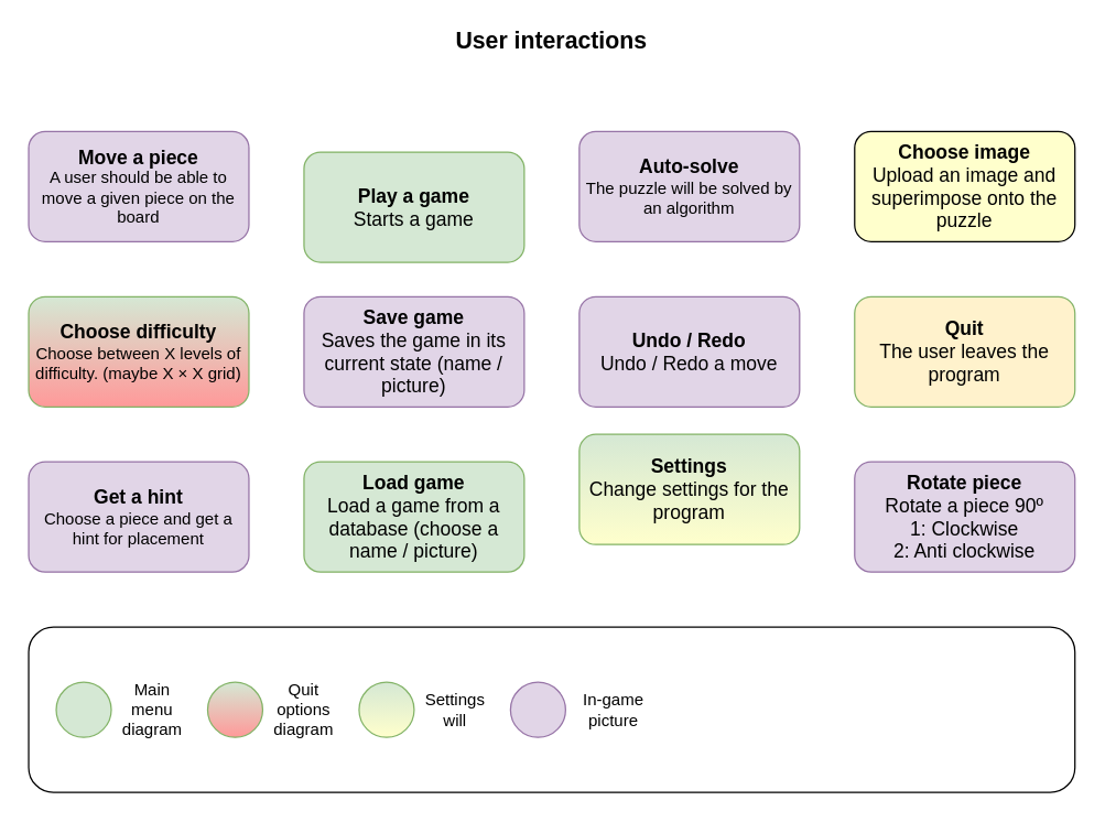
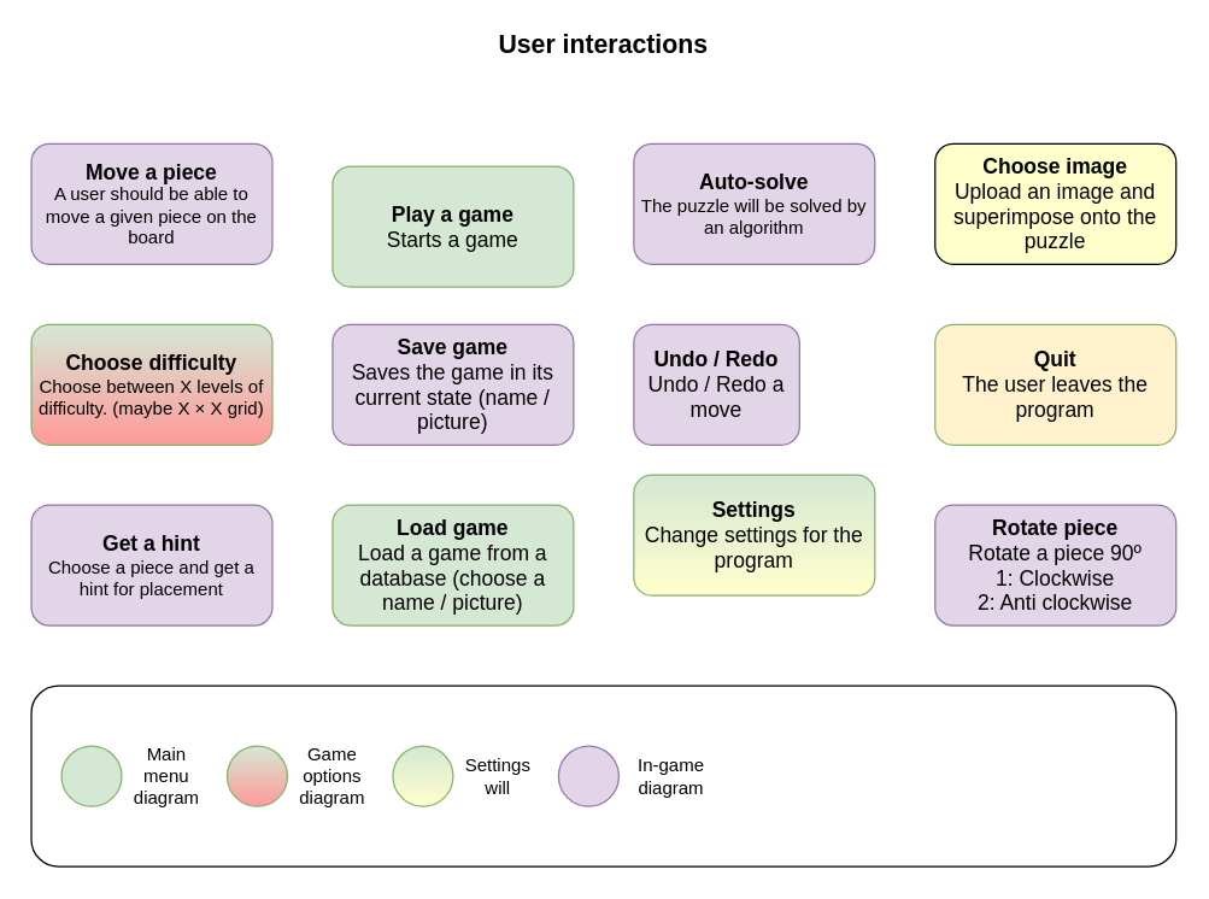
  <mxCell id="0" />
  <mxCell id="1" parent="0" />
  <mxCell id="2" value="&lt;b&gt;&lt;font style=&quot;font-size: 14px&quot;&gt;Move a piece&lt;/font&gt;&lt;/b&gt;&lt;br&gt;A user should be able to move a given piece on the board" style="rounded=1;whiteSpace=wrap;html=1;fillColor=#e1d5e7;strokeColor=#9673a6;" parent="1" vertex="1"><mxGeometry x="20" y="95" width="160" height="80" as="geometry" /></mxCell>
  <mxCell id="3" value="&lt;span style=&quot;font-size: 14px&quot;&gt;&lt;b&gt;Choose&amp;nbsp;difficulty&lt;/b&gt;&lt;/span&gt;&lt;br&gt;Choose between X levels of difficulty. (maybe X × X grid)" style="rounded=1;whiteSpace=wrap;html=1;fillColor=#d5e8d4;strokeColor=#82b366;gradientColor=#FF9999;" parent="1" vertex="1"><mxGeometry x="20" y="215" width="160" height="80" as="geometry" /></mxCell>
  <mxCell id="4" value="User interactions" style="text;html=1;strokeColor=none;fillColor=none;align=center;verticalAlign=middle;whiteSpace=wrap;rounded=0;fontStyle=1;fontSize=17;" parent="1" vertex="1"><mxGeometry x="310" y="20" width="180" height="20" as="geometry" /></mxCell>
  <mxCell id="5" value="&lt;span style=&quot;font-size: 14px&quot;&gt;&lt;b&gt;Get a hint&lt;/b&gt;&lt;/span&gt;&lt;br&gt;Choose a piece and get a hint for placement" style="rounded=1;whiteSpace=wrap;html=1;fillColor=#e1d5e7;strokeColor=#9673a6;" parent="1" vertex="1"><mxGeometry x="20" y="335" width="160" height="80" as="geometry" /></mxCell>
  <mxCell id="6" value="&lt;span style=&quot;font-size: 14px&quot;&gt;&lt;b&gt;Auto-solve&lt;/b&gt;&lt;/span&gt;&lt;br&gt;The puzzle will be solved by an algorithm" style="rounded=1;whiteSpace=wrap;html=1;fillColor=#e1d5e7;strokeColor=#9673a6;" parent="1" vertex="1"><mxGeometry x="420" y="95" width="160" height="80" as="geometry" /></mxCell>
  <mxCell id="7" value="&lt;span style=&quot;font-size: 14px&quot;&gt;&lt;b&gt;Play a game&lt;/b&gt;&lt;br&gt;Starts a game&lt;br&gt;&lt;/span&gt;" style="rounded=1;whiteSpace=wrap;html=1;fillColor=#d5e8d4;strokeColor=#82b366;" parent="1" vertex="1"><mxGeometry x="220" y="110" width="160" height="80" as="geometry" /></mxCell>
  <mxCell id="8" value="&lt;span style=&quot;font-size: 14px&quot;&gt;&lt;b&gt;Save game&lt;/b&gt;&lt;br&gt;Saves the game in its current state (name / picture)&lt;br&gt;&lt;/span&gt;" style="rounded=1;whiteSpace=wrap;html=1;fillColor=#e1d5e7;strokeColor=#9673a6;" parent="1" vertex="1"><mxGeometry x="220" y="215" width="160" height="80" as="geometry" /></mxCell>
  <mxCell id="9" value="&lt;span style=&quot;font-size: 14px&quot;&gt;&lt;b&gt;Load game&lt;/b&gt;&lt;br&gt;Load a game from a database (choose a name / picture)&lt;br&gt;&lt;/span&gt;" style="rounded=1;whiteSpace=wrap;html=1;fillColor=#d5e8d4;strokeColor=#82b366;" parent="1" vertex="1"><mxGeometry x="220" y="335" width="160" height="80" as="geometry" /></mxCell>
  <mxCell id="10" value="&lt;span style=&quot;font-size: 14px&quot;&gt;&lt;b&gt;Choose image&lt;/b&gt;&lt;br&gt;Upload an image and superimpose onto the puzzle&lt;br&gt;&lt;/span&gt;" style="rounded=1;whiteSpace=wrap;html=1;fillColor=#FFFFCC;" parent="1" vertex="1"><mxGeometry x="620" y="95" width="160" height="80" as="geometry" /></mxCell>
- <mxCell id="11" value="&lt;span style=&quot;font-size: 14px&quot;&gt;&lt;b&gt;Undo / Redo&lt;/b&gt;&lt;br&gt;Undo / Redo a move&lt;br&gt;&lt;/span&gt;" style="rounded=1;whiteSpace=wrap;html=1;fillColor=#e1d5e7;strokeColor=#9673a6;" parent="1" vertex="1"><mxGeometry x="420" y="215" width="160" height="80" as="geometry" /></mxCell>
+ <mxCell id="11" value="&lt;span style=&quot;font-size: 14px&quot;&gt;&lt;b&gt;Undo / Redo&lt;/b&gt;&lt;br&gt;Undo / Redo a move&lt;br&gt;&lt;/span&gt;" style="rounded=1;whiteSpace=wrap;html=1;fillColor=#e1d5e7;strokeColor=#9673a6;" parent="1" vertex="1"><mxGeometry x="420" y="215" width="110" height="80" as="geometry" /></mxCell>
  <mxCell id="12" value="&lt;span style=&quot;font-size: 14px&quot;&gt;&lt;b&gt;Quit&lt;/b&gt;&lt;br&gt;The user leaves the program&lt;br&gt;&lt;/span&gt;" style="rounded=1;whiteSpace=wrap;html=1;fillColor=#fff2cc;strokeColor=#82b366;" parent="1" vertex="1"><mxGeometry x="620" y="215" width="160" height="80" as="geometry" /></mxCell>
  <mxCell id="13" value="&lt;span style=&quot;font-size: 14px&quot;&gt;&lt;b&gt;Settings&lt;/b&gt;&lt;br&gt;Change settings for the program&lt;br&gt;&lt;/span&gt;" style="rounded=1;whiteSpace=wrap;html=1;fillColor=#d5e8d4;strokeColor=#82b366;gradientColor=#FFFFCC;" parent="1" vertex="1"><mxGeometry x="420" y="315" width="160" height="80" as="geometry" /></mxCell>
  <mxCell id="14" value="&lt;span style=&quot;font-size: 14px&quot;&gt;&lt;b&gt;Rotate piece&lt;/b&gt;&lt;br&gt;Rotate a piece 90º&lt;br&gt;1: Clockwise&lt;br&gt;2: Anti clockwise&lt;br&gt;&lt;/span&gt;" style="rounded=1;whiteSpace=wrap;html=1;fillColor=#e1d5e7;strokeColor=#9673a6;" parent="1" vertex="1"><mxGeometry x="620" y="335" width="160" height="80" as="geometry" /></mxCell>
  <mxCell id="15" value="" style="rounded=1;whiteSpace=wrap;html=1;" vertex="1" parent="1"><mxGeometry x="20" y="455" width="760" height="120" as="geometry" /></mxCell>
  <mxCell id="16" value="" style="ellipse;whiteSpace=wrap;html=1;aspect=fixed;fillColor=#d5e8d4;strokeColor=#82b366;" vertex="1" parent="1"><mxGeometry x="40" y="495" width="40" height="40" as="geometry" /></mxCell>
  <mxCell id="17" value="Main menu diagram" style="text;html=1;strokeColor=none;fillColor=none;align=center;verticalAlign=middle;whiteSpace=wrap;rounded=0;" vertex="1" parent="1"><mxGeometry x="90" y="505" width="40" height="20" as="geometry" /></mxCell>
  <mxCell id="18" value="" style="ellipse;whiteSpace=wrap;html=1;aspect=fixed;fillColor=#d5e8d4;strokeColor=#82b366;gradientColor=#FF9999;" vertex="1" parent="1"><mxGeometry x="150" y="495" width="40" height="40" as="geometry" /></mxCell>
- <mxCell id="19" value="Quit options diagram" style="text;html=1;strokeColor=none;fillColor=none;align=center;verticalAlign=middle;whiteSpace=wrap;rounded=0;" vertex="1" parent="1"><mxGeometry x="200" y="505" width="40" height="20" as="geometry" /></mxCell>
+ <mxCell id="19" value="Game options diagram" style="text;html=1;strokeColor=none;fillColor=none;align=center;verticalAlign=middle;whiteSpace=wrap;rounded=0;" vertex="1" parent="1"><mxGeometry x="200" y="505" width="40" height="20" as="geometry" /></mxCell>
  <mxCell id="20" value="" style="ellipse;whiteSpace=wrap;html=1;aspect=fixed;fillColor=#d5e8d4;strokeColor=#82b366;gradientColor=#FFFFCC;" vertex="1" parent="1"><mxGeometry x="260" y="495" width="40" height="40" as="geometry" /></mxCell>
  <mxCell id="21" value="Settings will" style="text;html=1;strokeColor=none;fillColor=none;align=center;verticalAlign=middle;whiteSpace=wrap;rounded=0;" vertex="1" parent="1"><mxGeometry x="310" y="505" width="40" height="20" as="geometry" /></mxCell>
  <mxCell id="22" value="" style="ellipse;whiteSpace=wrap;html=1;aspect=fixed;fillColor=#e1d5e7;strokeColor=#9673a6;" vertex="1" parent="1"><mxGeometry x="370" y="495" width="40" height="40" as="geometry" /></mxCell>
- <mxCell id="23" value="In-game picture" style="text;html=1;strokeColor=none;fillColor=none;align=center;verticalAlign=middle;whiteSpace=wrap;rounded=0;" vertex="1" parent="1"><mxGeometry x="420" y="505" width="50" height="20" as="geometry" /></mxCell>
+ <mxCell id="23" value="In-game diagram" style="text;html=1;strokeColor=none;fillColor=none;align=center;verticalAlign=middle;whiteSpace=wrap;rounded=0;" vertex="1" parent="1"><mxGeometry x="420" y="505" width="50" height="20" as="geometry" /></mxCell>
